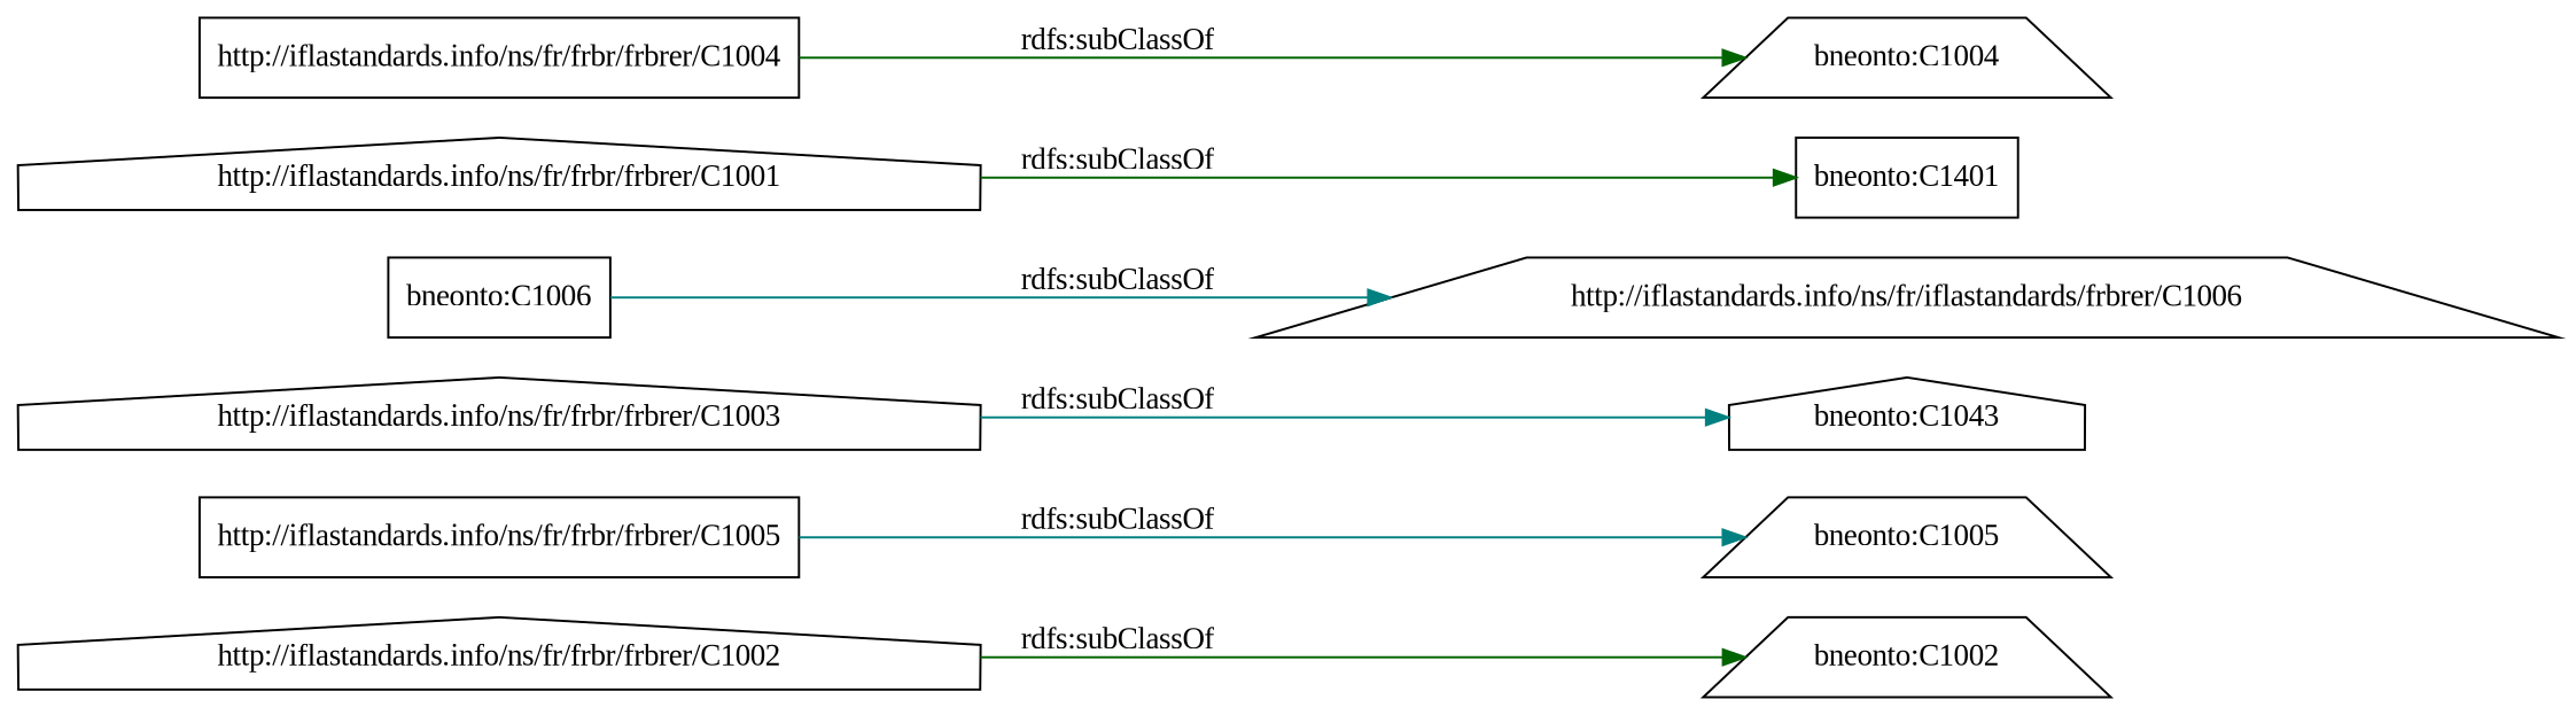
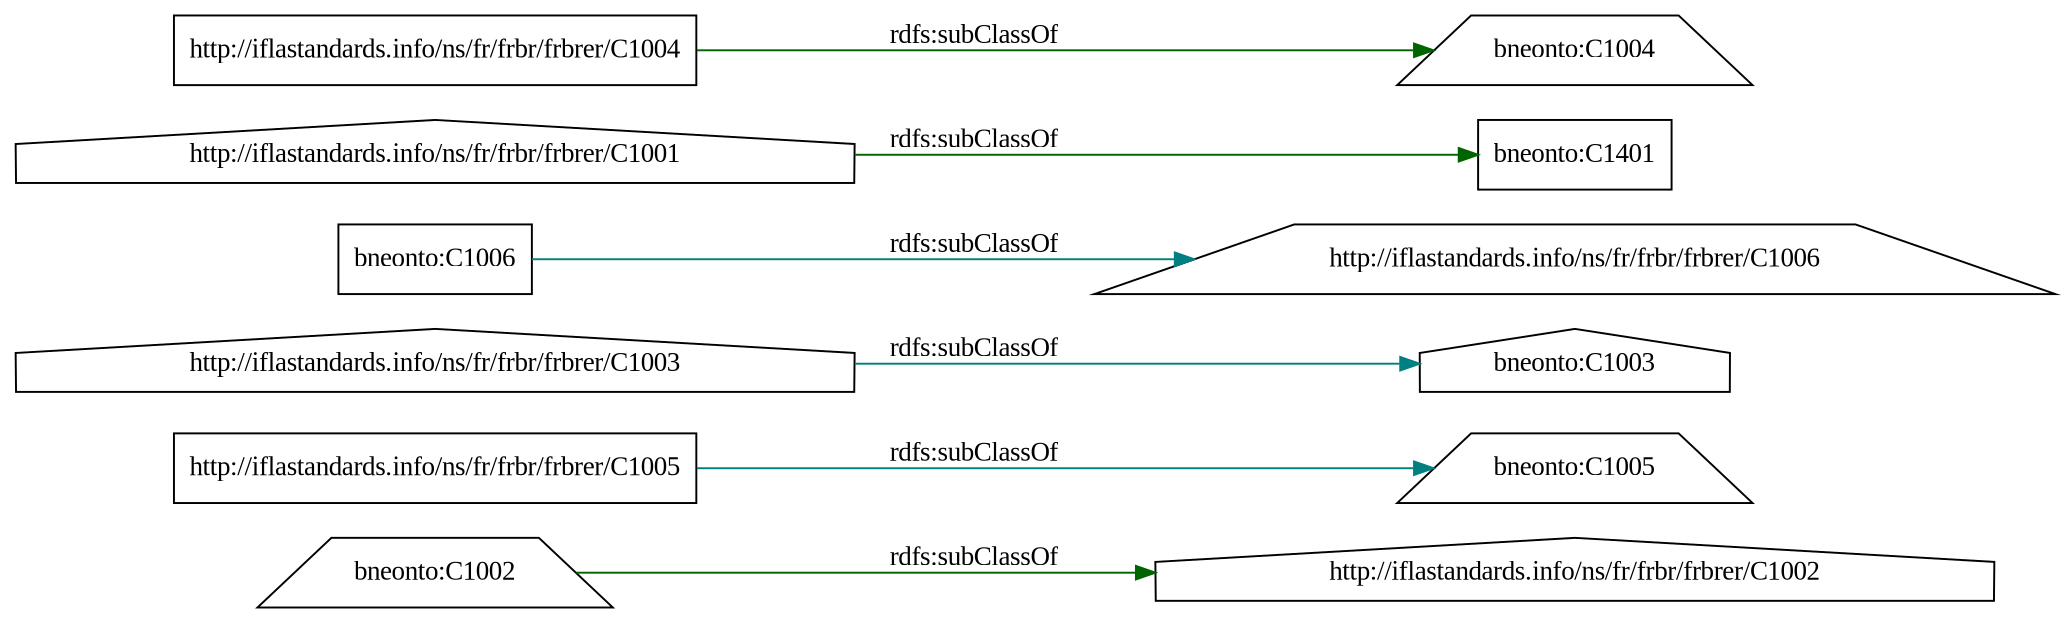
  digraph {
    fontname="Liberation Serif"
    rankdir=LR
    node [color=black fontname="Liberation Serif" shape=trapezium]
    edge [color=darkgreen fontname="Liberation Serif"]
    "bneonto:C1002"
    "http://iflastandards.info/ns/fr/frbr/frbrer/C1002" [shape=house]
    "http://iflastandards.info/ns/fr/frbr/frbrer/C1005" [shape=box]
    "bneonto:C1005"
    "http://iflastandards.info/ns/fr/frbr/frbrer/C1003" [shape=house]
-   "bneonto:C1003" [shape=house label="bneonto:C1043"]
-   "http://iflastandards.info/ns/fr/frbr/frbrer/C1006" [label="http://iflastandards.info/ns/fr/iflastandards/frbrer/C1006"]
+   "bneonto:C1003" [shape=house]
+   "http://iflastandards.info/ns/fr/frbr/frbrer/C1006"
    "bneonto:C1006" [shape=box]
    n9 [label="bneonto:C1401" shape=box]
    "http://iflastandards.info/ns/fr/frbr/frbrer/C1001" [shape=house]
    "http://iflastandards.info/ns/fr/frbr/frbrer/C1004" [shape=box]
    "bneonto:C1004"
-   "http://iflastandards.info/ns/fr/frbr/frbrer/C1002" -> "bneonto:C1002" [label="rdfs:subClassOf"]
+   "bneonto:C1002" -> "http://iflastandards.info/ns/fr/frbr/frbrer/C1002" [label="rdfs:subClassOf"]
    "http://iflastandards.info/ns/fr/frbr/frbrer/C1005" -> "bneonto:C1005" [color=teal label="rdfs:subClassOf"]
    "http://iflastandards.info/ns/fr/frbr/frbrer/C1003" -> "bneonto:C1003" [color=teal label="rdfs:subClassOf"]
    "bneonto:C1006" -> "http://iflastandards.info/ns/fr/frbr/frbrer/C1006" [color=teal label="rdfs:subClassOf"]
    "http://iflastandards.info/ns/fr/frbr/frbrer/C1001" -> n9 [label="rdfs:subClassOf"]
    "http://iflastandards.info/ns/fr/frbr/frbrer/C1004" -> "bneonto:C1004" [label="rdfs:subClassOf"]
  }
